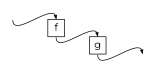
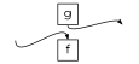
  digraph {
    fontname=Montserrat
    rankdir=LR
    node [fontname=Montserrat margin=0 shape=none]
    edge [arrowsize=0.5 fontname=Montserrat headport="in1:n" tailport="out1:s"]
    n1p1 [height=0.333 style=invis width=0]
    n2p1 [height=0.333 style=invis width=0]
    n3 [height=0 label=<<TABLE BORDER="0" CELLPADDING="0" CELLSPACING="0"> <TR><TD><TABLE BORDER="0" CELLPADDING="0" CELLSPACING="0"><TR><TD HEIGHT="0" WIDTH="24" PORT="in1"></TD></TR></TABLE></TD></TR> <TR><TD BORDER="1" CELLPADDING="4">f</TD></TR> <TR><TD><TABLE BORDER="0" CELLPADDING="0" CELLSPACING="0"><TR><TD HEIGHT="0" WIDTH="24" PORT="out1"></TD></TR></TABLE></TD></TR> </TABLE>> width=0]
    n4 [height=0 label=<<TABLE BORDER="0" CELLPADDING="0" CELLSPACING="0"> <TR><TD><TABLE BORDER="0" CELLPADDING="0" CELLSPACING="0"><TR><TD HEIGHT="0" WIDTH="24" PORT="in1"></TD></TR></TABLE></TD></TR> <TR><TD BORDER="1" CELLPADDING="4">g</TD></TR> <TR><TD><TABLE BORDER="0" CELLPADDING="0" CELLSPACING="0"><TR><TD HEIGHT="0" WIDTH="24" PORT="out1"></TD></TR></TABLE></TD></TR> </TABLE>> width=0]
    subgraph sub_1 {
      rank=source
      n1p1
    }
    subgraph sub_2 {
      rank=sink
      n2p1
    }
    n1p1 -> n3 [tailport=s]
-   n3 -> n4
    n4 -> n2p1 [headport=n]
  }
